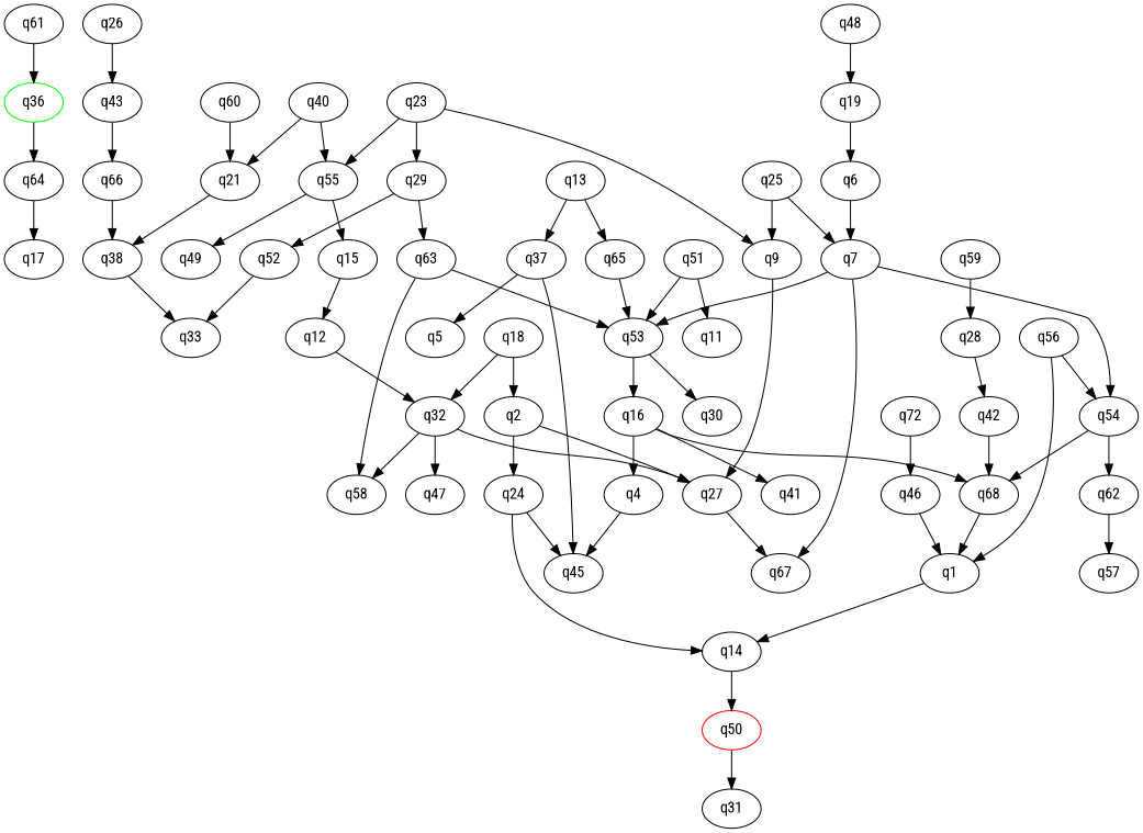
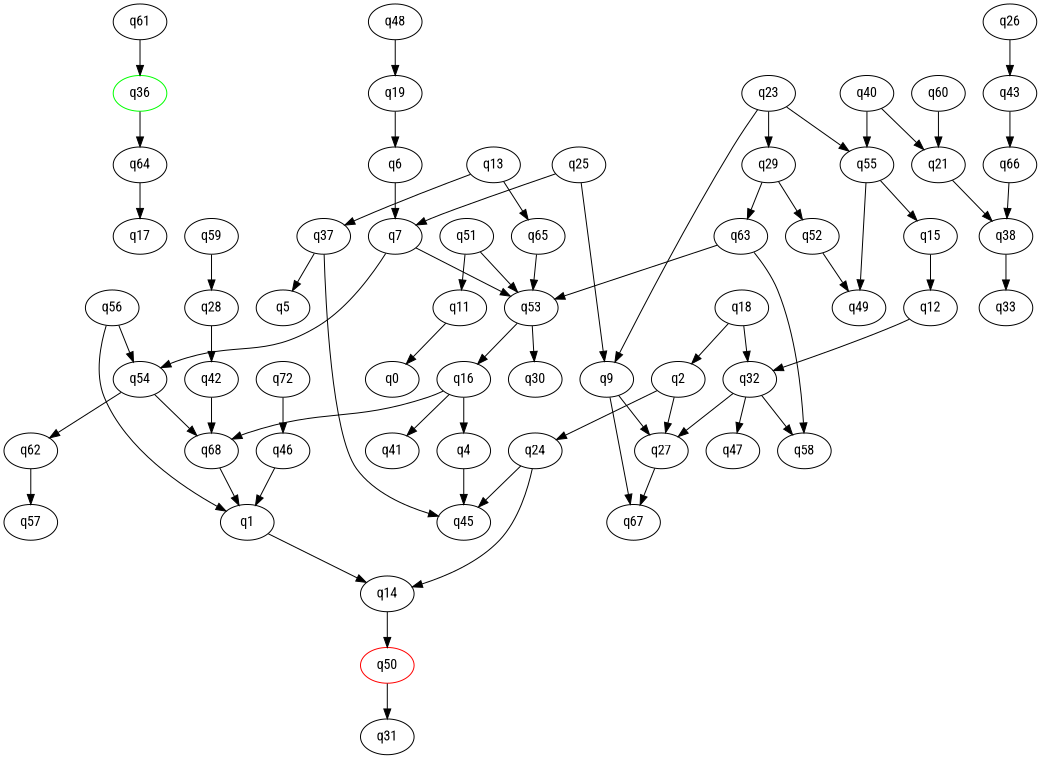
  digraph {
    fontname="Roboto Condensed"
    node [fontname="Roboto Condensed"]
    edge [fontname="Roboto Condensed"]
    q36 [color=green initial=1]
    q64
    q17
    q50 [color=red final=1]
    q31
    q1
    q14
    q2
    q24
    q27
    q45
    q67
    q4
    q6
    q7
    q53
    q54
    q16
    q30
    q68
    q62
    q41
    q57
    q9
    q11
+   q0
    q12
    q32
    q47
    q58
    q13
    q37
    q65
    q5
    q15
    q18
    q19
    q21
    q38
    q33
    n41 [label=q72]
    q46
    q23
    q29
    q55
    q52
    q63
    q49
    q25
    q26
    q43
    q66
    q28
    q42
    q40
    q48
    q51
    q56
    q59
    q60
    q61
    q36 -> q64
    q64 -> q17
    q50 -> q31
    q1 -> q14
    q14 -> q50
    q2 -> q24
    q2 -> q27
    q24 -> q14
    q24 -> q45
    q27 -> q67
    q4 -> q45
    q6 -> q7
-   q7 -> q67
+   q9 -> q67
    q7 -> q53
    q7 -> q54
    q53 -> q16
    q53 -> q30
    q54 -> q68
    q54 -> q62
    q16 -> q4
    q16 -> q68
    q16 -> q41
    q68 -> q1
    q62 -> q57
    q9 -> q27
+   q11 -> q0
    q12 -> q32
    q32 -> q27
    q32 -> q47
    q32 -> q58
    q13 -> q37
    q13 -> q65
    q37 -> q45
    q37 -> q5
    q65 -> q53
    q15 -> q12
    q18 -> q2
    q18 -> q32
    q19 -> q6
    q21 -> q38
    q38 -> q33
    n41 -> q46
    q46 -> q1
    q23 -> q9
    q23 -> q29
    q23 -> q55
    q29 -> q52
    q29 -> q63
    q55 -> q15
    q55 -> q49
-   q52 -> q33
+   q52 -> q49
    q63 -> q53
    q63 -> q58
    q25 -> q7
    q25 -> q9
    q26 -> q43
    q43 -> q66
    q66 -> q38
    q28 -> q42
    q42 -> q68
    q40 -> q21
    q40 -> q55
    q48 -> q19
    q51 -> q53
    q51 -> q11
    q56 -> q1
    q56 -> q54
    q59 -> q28
    q60 -> q21
    q61 -> q36
  }
